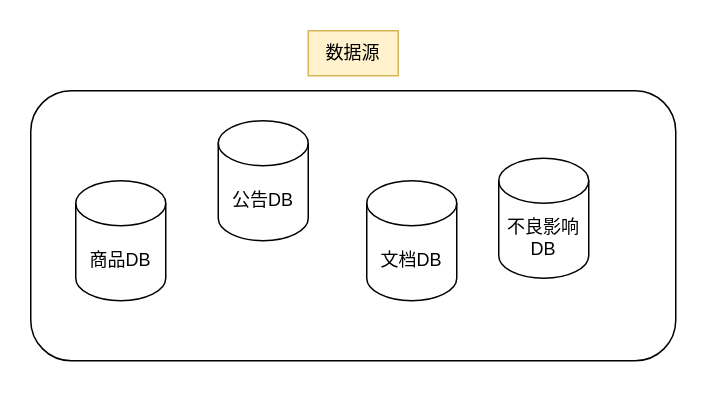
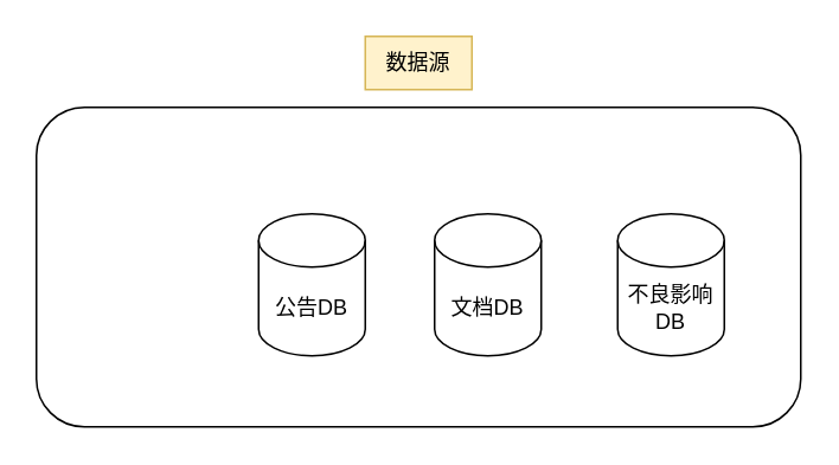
  <mxCell id="0" />
  <mxCell id="1" parent="0" />
  <mxCell id="2" value="" style="rounded=1;whiteSpace=wrap;html=1;" vertex="1" parent="1"><mxGeometry x="20" y="60" width="430" height="180" as="geometry" /></mxCell>
  <mxCell id="3" value="数据源" style="text;html=1;strokeColor=#d6b656;fillColor=#fff2cc;align=center;verticalAlign=middle;whiteSpace=wrap;rounded=0;" vertex="1" parent="1"><mxGeometry x="205" y="20" width="60" height="30" as="geometry" /></mxCell>
- <mxCell id="4" value="商品DB" style="shape=cylinder3;whiteSpace=wrap;html=1;boundedLbl=1;backgroundOutline=1;size=15;" vertex="1" parent="1"><mxGeometry x="50" y="120" width="60" height="80" as="geometry" /></mxCell>
- <mxCell id="5" value="公告DB" style="shape=cylinder3;whiteSpace=wrap;html=1;boundedLbl=1;backgroundOutline=1;size=15;" vertex="1" parent="1"><mxGeometry x="145" y="80" width="60" height="80" as="geometry" /></mxCell>
+ <mxCell id="5" value="公告DB" style="shape=cylinder3;whiteSpace=wrap;html=1;boundedLbl=1;backgroundOutline=1;size=15;" vertex="1" parent="1"><mxGeometry x="145" y="120" width="60" height="80" as="geometry" /></mxCell>
  <mxCell id="6" value="文档DB" style="shape=cylinder3;whiteSpace=wrap;html=1;boundedLbl=1;backgroundOutline=1;size=15;" vertex="1" parent="1"><mxGeometry x="244" y="120" width="60" height="80" as="geometry" /></mxCell>
- <mxCell id="7" value="不良影响DB" style="shape=cylinder3;whiteSpace=wrap;html=1;boundedLbl=1;backgroundOutline=1;size=15;" vertex="1" parent="1"><mxGeometry x="332" y="105" width="60" height="80" as="geometry" /></mxCell>
+ <mxCell id="7" value="不良影响DB" style="shape=cylinder3;whiteSpace=wrap;html=1;boundedLbl=1;backgroundOutline=1;size=15;" vertex="1" parent="1"><mxGeometry x="347" y="120" width="60" height="80" as="geometry" /></mxCell>
